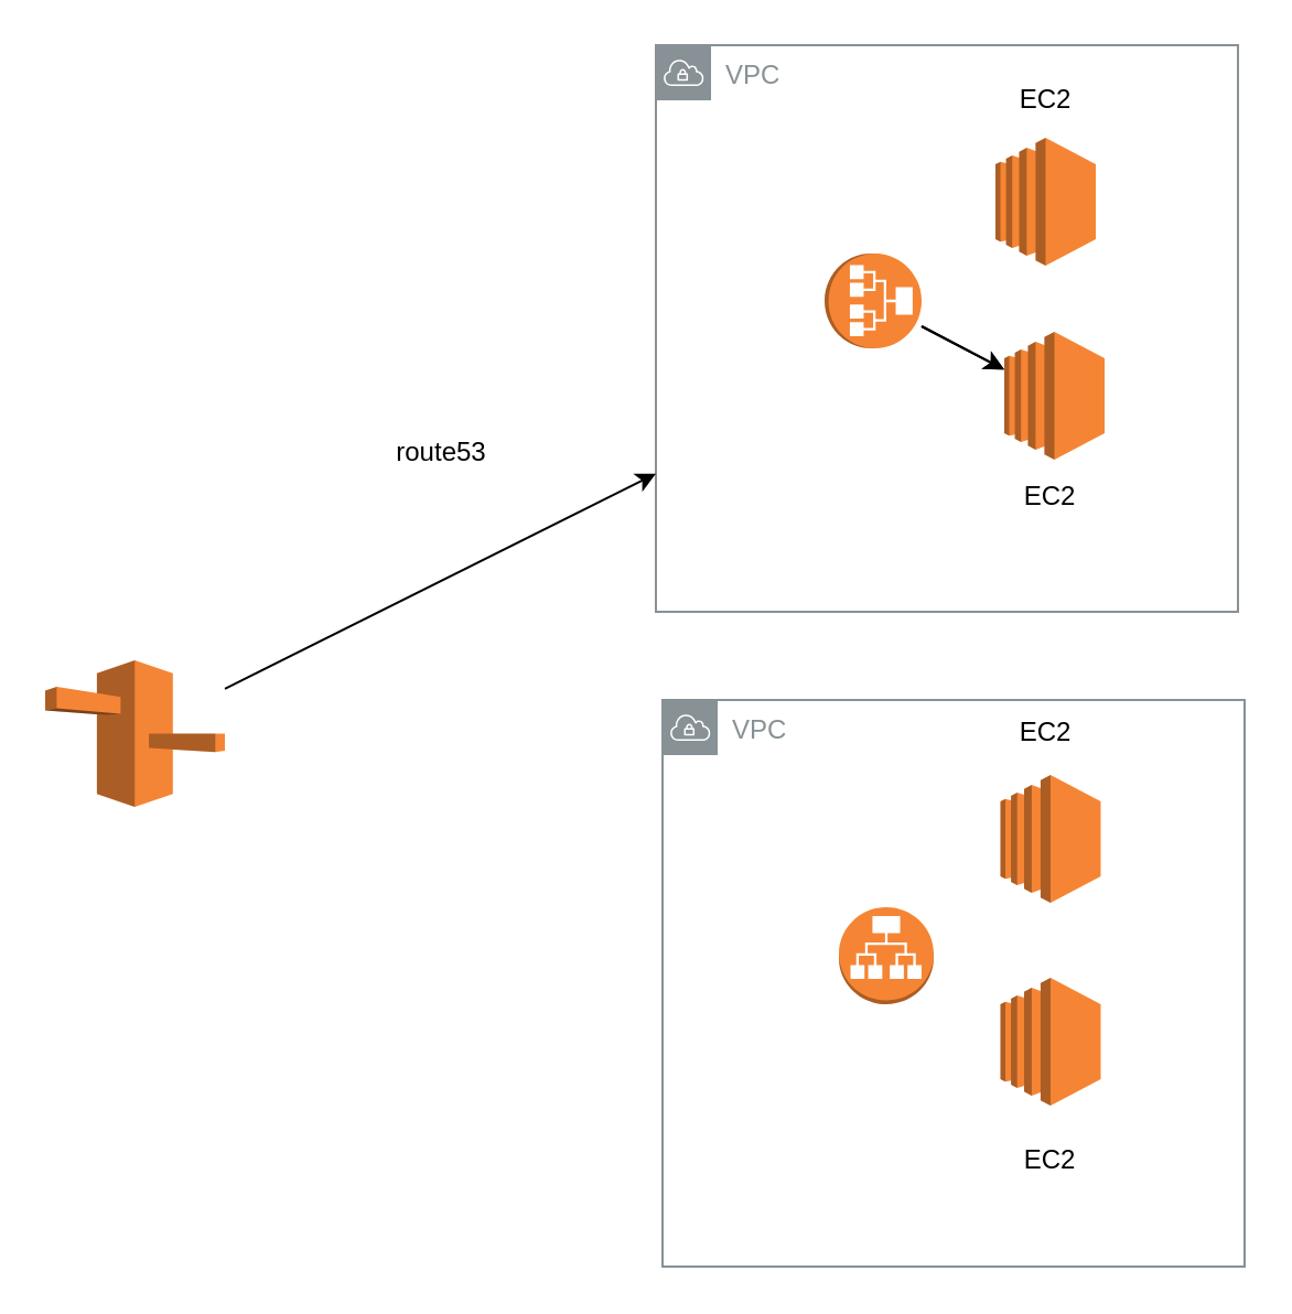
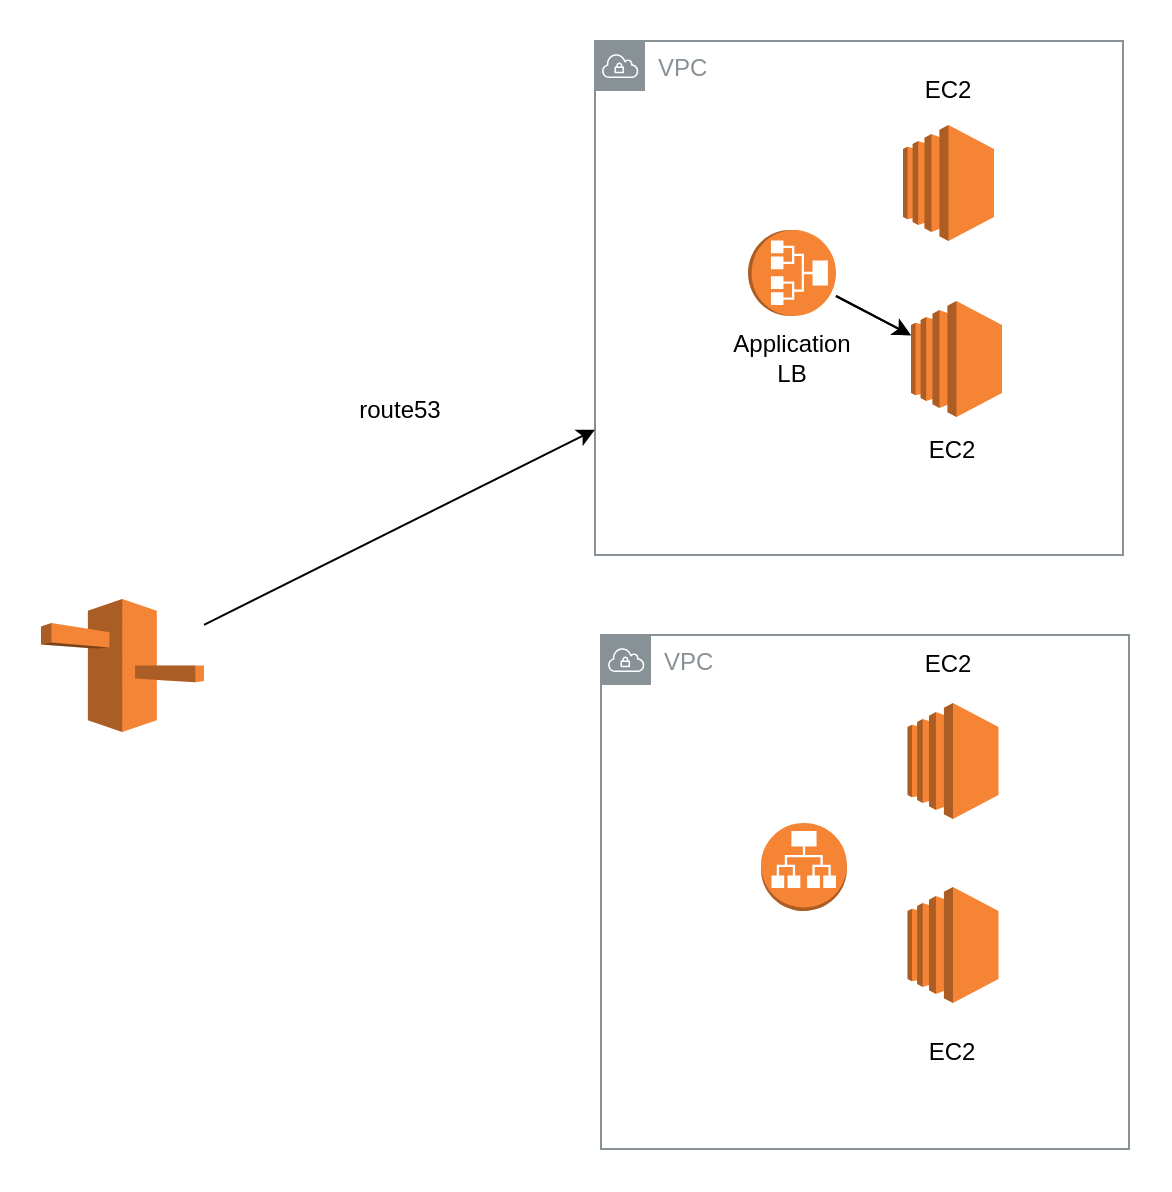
  <mxCell id="0" />
  <mxCell id="1" parent="0" />
  <mxCell id="2" value="VPC" style="sketch=0;outlineConnect=0;gradientColor=none;html=1;whiteSpace=wrap;fontSize=12;fontStyle=0;shape=mxgraph.aws4.group;grIcon=mxgraph.aws4.group_vpc;strokeColor=#879196;fillColor=none;verticalAlign=top;align=left;spacingLeft=30;fontColor=#879196;dashed=0;" vertex="1" parent="1"><mxGeometry x="297" y="20" width="264" height="257" as="geometry" /></mxCell>
  <mxCell id="3" value="" style="outlineConnect=0;dashed=0;verticalLabelPosition=bottom;verticalAlign=top;align=center;html=1;shape=mxgraph.aws3.ec2;fillColor=#F58534;gradientColor=none;" vertex="1" parent="1"><mxGeometry x="451" y="62" width="45.5" height="58" as="geometry" /></mxCell>
  <mxCell id="4" value="" style="outlineConnect=0;dashed=0;verticalLabelPosition=bottom;verticalAlign=top;align=center;html=1;shape=mxgraph.aws3.ec2;fillColor=#F58534;gradientColor=none;" vertex="1" parent="1"><mxGeometry x="455" y="150" width="45.5" height="58" as="geometry" /></mxCell>
  <mxCell id="5" value="" style="edgeStyle=none;rounded=0;orthogonalLoop=1;jettySize=auto;html=1;" edge="1" parent="1" source="7" target="4"><mxGeometry relative="1" as="geometry" /></mxCell>
  <mxCell id="6" value="" style="edgeStyle=none;rounded=0;orthogonalLoop=1;jettySize=auto;html=1;" edge="1" parent="1" source="7" target="4"><mxGeometry relative="1" as="geometry" /></mxCell>
  <mxCell id="7" value="" style="outlineConnect=0;dashed=0;verticalLabelPosition=bottom;verticalAlign=top;align=center;html=1;shape=mxgraph.aws3.application_load_balancer;fillColor=#F58534;gradientColor=none;direction=south;" vertex="1" parent="1"><mxGeometry x="373.5" y="114.5" width="44" height="43" as="geometry" /></mxCell>
  <mxCell id="8" value="" style="edgeStyle=none;rounded=0;orthogonalLoop=1;jettySize=auto;html=1;" edge="1" parent="1" source="9" target="2"><mxGeometry relative="1" as="geometry" /></mxCell>
  <mxCell id="9" value="" style="outlineConnect=0;dashed=0;verticalLabelPosition=bottom;verticalAlign=top;align=center;html=1;shape=mxgraph.aws3.route_53;fillColor=#F58536;gradientColor=none;" vertex="1" parent="1"><mxGeometry x="20" y="299" width="81.5" height="66.5" as="geometry" /></mxCell>
  <mxCell id="10" value="route53" style="text;strokeColor=none;align=center;fillColor=none;html=1;verticalAlign=middle;whiteSpace=wrap;rounded=0;" vertex="1" parent="1"><mxGeometry x="170" y="190" width="60" height="30" as="geometry" /></mxCell>
+ <mxCell id="11" value="Application LB" style="text;strokeColor=none;align=center;fillColor=none;html=1;verticalAlign=middle;whiteSpace=wrap;rounded=0;" vertex="1" parent="1"><mxGeometry x="365.5" y="164" width="60" height="30" as="geometry" /></mxCell>
  <mxCell id="12" value="EC2" style="text;strokeColor=none;align=center;fillColor=none;html=1;verticalAlign=middle;whiteSpace=wrap;rounded=0;" vertex="1" parent="1"><mxGeometry x="443.75" y="30" width="60" height="30" as="geometry" /></mxCell>
  <mxCell id="13" value="EC2" style="text;strokeColor=none;align=center;fillColor=none;html=1;verticalAlign=middle;whiteSpace=wrap;rounded=0;" vertex="1" parent="1"><mxGeometry x="446" y="210" width="60" height="30" as="geometry" /></mxCell>
  <mxCell id="14" value="VPC" style="sketch=0;outlineConnect=0;gradientColor=none;html=1;whiteSpace=wrap;fontSize=12;fontStyle=0;shape=mxgraph.aws4.group;grIcon=mxgraph.aws4.group_vpc;strokeColor=#879196;fillColor=none;verticalAlign=top;align=left;spacingLeft=30;fontColor=#879196;dashed=0;" vertex="1" parent="1"><mxGeometry x="300" y="317" width="264" height="257" as="geometry" /></mxCell>
  <mxCell id="15" value="" style="outlineConnect=0;dashed=0;verticalLabelPosition=bottom;verticalAlign=top;align=center;html=1;shape=mxgraph.aws3.application_load_balancer;fillColor=#F58534;gradientColor=none;" vertex="1" parent="1"><mxGeometry x="380" y="411" width="43" height="44" as="geometry" /></mxCell>
  <mxCell id="16" value="" style="outlineConnect=0;dashed=0;verticalLabelPosition=bottom;verticalAlign=top;align=center;html=1;shape=mxgraph.aws3.ec2;fillColor=#F58534;gradientColor=none;" vertex="1" parent="1"><mxGeometry x="453.25" y="351" width="45.5" height="58" as="geometry" /></mxCell>
  <mxCell id="17" value="" style="outlineConnect=0;dashed=0;verticalLabelPosition=bottom;verticalAlign=top;align=center;html=1;shape=mxgraph.aws3.ec2;fillColor=#F58534;gradientColor=none;" vertex="1" parent="1"><mxGeometry x="453.25" y="443" width="45.5" height="58" as="geometry" /></mxCell>
  <mxCell id="18" value="EC2" style="text;strokeColor=none;align=center;fillColor=none;html=1;verticalAlign=middle;whiteSpace=wrap;rounded=0;" vertex="1" parent="1"><mxGeometry x="443.75" y="317.25" width="60" height="30" as="geometry" /></mxCell>
  <mxCell id="19" value="EC2" style="text;strokeColor=none;align=center;fillColor=none;html=1;verticalAlign=middle;whiteSpace=wrap;rounded=0;" vertex="1" parent="1"><mxGeometry x="446" y="511" width="60" height="30" as="geometry" /></mxCell>
